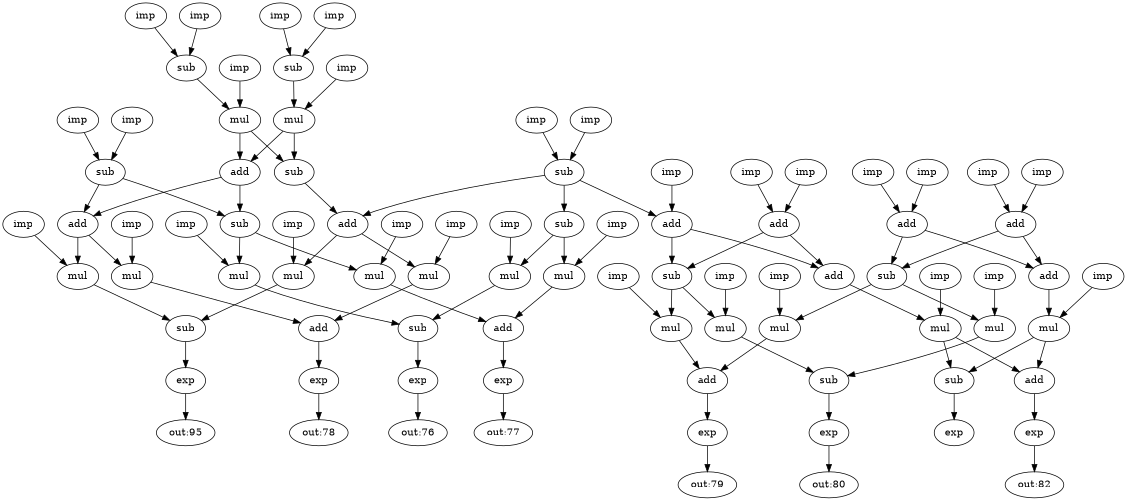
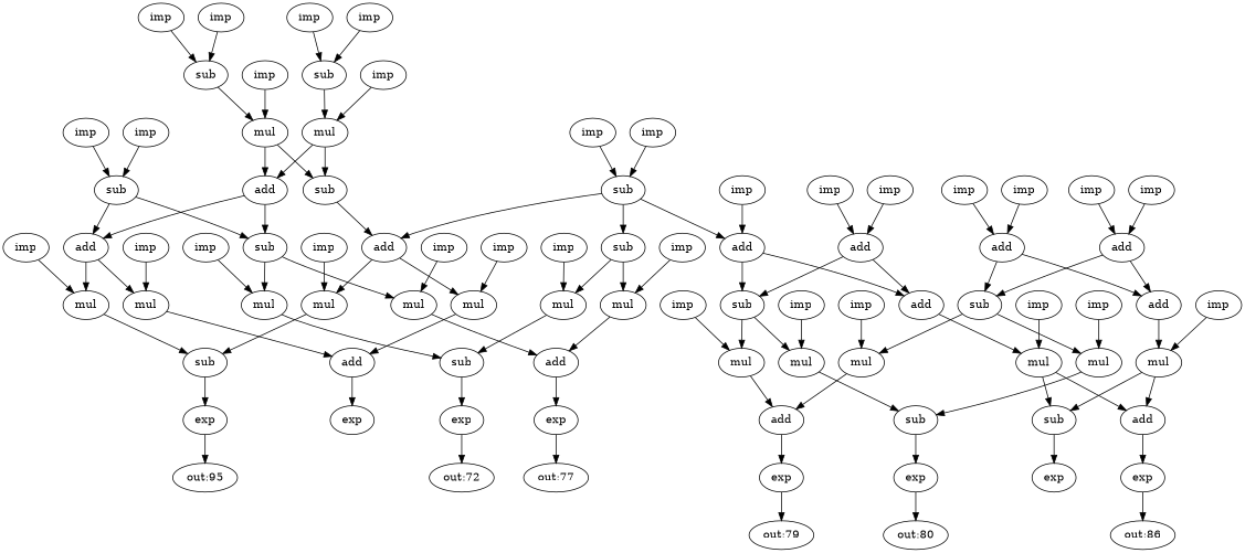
  strict digraph {
    n1 [label=imp]
    n2 [label=sub]
    n3 [label=add]
    n4 [label=sub]
    n5 [label=imp]
    n6 [label=mul]
    n7 [label=mul]
    n8 [label=mul]
    n9 [label=mul]
    n10 [label=imp]
    n11 [label=sub]
    n12 [label=mul]
    n13 [label=imp]
    n14 [label=add]
    n15 [label=sub]
    n16 [label=imp]
    n17 [label=sub]
    n18 [label=mul]
    n19 [label=imp]
    n20 [label=imp]
    n21 [label=sub]
    n22 [label=add]
    n23 [label=sub]
    n24 [label=add]
    n25 [label=imp]
    n26 [label=sub]
    n27 [label=add]
    n28 [label=mul]
    n29 [label=mul]
    n30 [label=mul]
    n31 [label=mul]
    n32 [label=imp]
    n33 [label=mul]
    n34 [label=mul]
    n35 [label=mul]
    n36 [label=imp]
    n37 [label=add]
    n38 [label=sub]
    n39 [label=add]
    n40 [label=imp]
    n41 [label=mul]
    n42 [label=mul]
    n43 [label=mul]
    n44 [label=imp]
    n45 [label=add]
    n46 [label=imp]
    n47 [label=imp]
    n48 [label=add]
    n49 [label=imp]
    n50 [label=imp]
    n51 [label=imp]
    n52 [label=sub]
    n53 [label=add]
    n54 [label=sub]
    n55 [label=add]
    n56 [label=imp]
    n57 [label=exp]
    n58 [label=imp]
    n59 [label=exp]
    n60 [label=imp]
    n61 [label=exp]
    n62 [label=imp]
    n63 [label=exp]
    n64 [label=imp]
    n65 [label=imp]
    n66 [label=imp]
    n67 [label=imp]
    n68 [label="out:95"]
-   "out:76"
+   "out:76" [label="out:72"]
    "out:77"
-   "out:78"
    n72 [label=add]
    n73 [label=sub]
    n74 [label=sub]
    n75 [label=add]
    n76 [label=imp]
    n77 [label=exp]
    n78 [label=imp]
    n79 [label=exp]
    n80 [label=imp]
    n81 [label=imp]
    n82 [label=imp]
    n83 [label=exp]
    n84 [label=exp]
    n85 [label=imp]
    "out:79"
    "out:80"
-   "out:82"
+   "out:82" [label="out:86"]
    n1 -> n2
    n2 -> n3
    n2 -> n4
    n3 -> n6
    n3 -> n7
    n4 -> n8
    n4 -> n9
    n5 -> n2
    n6 -> n52
    n7 -> n53
    n8 -> n54
    n9 -> n55
    n10 -> n11
    n11 -> n12
    n12 -> n14
    n12 -> n15
    n13 -> n11
    n14 -> n3
    n14 -> n4
    n15 -> n24
    n16 -> n17
    n17 -> n18
    n18 -> n14
    n18 -> n15
    n19 -> n17
    n20 -> n21
    n21 -> n22
    n21 -> n23
    n21 -> n24
    n22 -> n26
    n22 -> n27
    n23 -> n28
    n23 -> n29
    n24 -> n30
    n24 -> n31
    n25 -> n21
    n26 -> n33
    n26 -> n34
    n27 -> n35
    n28 -> n54
    n29 -> n55
    n30 -> n52
    n31 -> n53
    n32 -> n22
    n33 -> n72
    n34 -> n73
    n35 -> n74
    n35 -> n75
    n36 -> n37
    n37 -> n38
    n37 -> n39
    n38 -> n41
    n38 -> n42
    n39 -> n43
    n40 -> n37
    n41 -> n72
    n42 -> n73
    n43 -> n74
    n43 -> n75
    n44 -> n45
    n45 -> n38
    n45 -> n39
    n46 -> n45
    n47 -> n48
    n48 -> n26
    n48 -> n27
    n49 -> n48
    n50 -> n12
    n51 -> n18
    n52 -> n57
    n53 -> n59
    n54 -> n61
    n55 -> n63
    n56 -> n6
    n57 -> n68
    n58 -> n7
-   n59 -> "out:78"
    n60 -> n8
    n61 -> "out:76"
    n62 -> n9
    n63 -> "out:77"
    n64 -> n28
    n65 -> n29
    n66 -> n30
    n67 -> n31
    n72 -> n77
    n73 -> n79
    n74 -> n83
    n75 -> n84
    n76 -> n33
    n77 -> "out:79"
    n78 -> n34
    n79 -> "out:80"
    n80 -> n41
    n81 -> n42
    n82 -> n43
    n84 -> "out:82"
    n85 -> n35
  }
